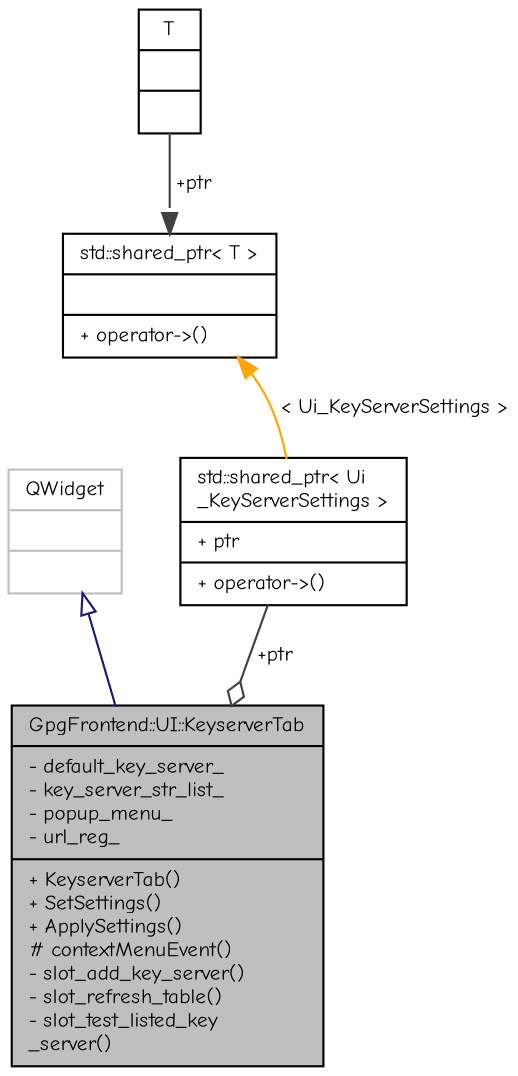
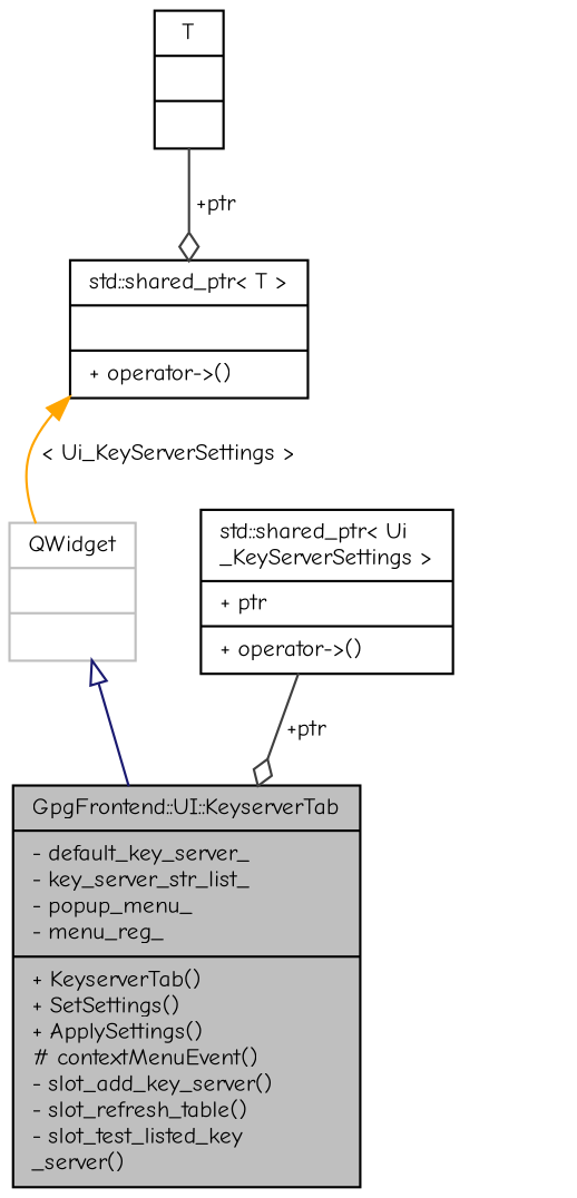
  digraph {
    fontname="Comic Neue"
    node [color=black fillcolor=white fontname="Comic Neue" fontsize=10 shape=record style=filled]
    edge [color=grey25 fontname="Comic Neue" fontsize=10 labelfontname=Helvetica labelfontsize=10 style=solid]
-   n1 [fillcolor=grey75 fontcolor=black height=0.2 label="{GpgFrontend::UI::KeyserverTab\n|- default_key_server_\l- key_server_str_list_\l- popup_menu_\l- url_reg_\l|+ KeyserverTab()\l+ SetSettings()\l+ ApplySettings()\l# contextMenuEvent()\l- slot_add_key_server()\l- slot_refresh_table()\l- slot_test_listed_key\l_server()\l}" width=0.4]
+   n1 [fillcolor=grey75 fontcolor=black height=0.2 label="{GpgFrontend::UI::KeyserverTab\n|- default_key_server_\l- key_server_str_list_\l- popup_menu_\l- menu_reg_\l|+ KeyserverTab()\l+ SetSettings()\l+ ApplySettings()\l# contextMenuEvent()\l- slot_add_key_server()\l- slot_refresh_table()\l- slot_test_listed_key\l_server()\l}" width=0.4]
    n2 [color=grey75 height=0.2 label="{QWidget\n||}" width=0.4]
    n3 [height=0.2 label="{std::shared_ptr\< Ui\l_KeyServerSettings \>\n|+ ptr\l|+ operator-\>()\l}" width=0.4]
    n4 [height=0.2 label="{std::shared_ptr\< T \>\n||+ operator-\>()\l}" width=0.4]
    n5 [height=0.2 label="{T\n||}" width=0.4]
    n2 -> n1 [arrowtail=onormal color=midnightblue dir=back]
    n3 -> n1 [arrowhead=odiamond label=" +ptr"]
-   n4 -> n3 [color=orange dir=back label=" \< Ui_KeyServerSettings \>"]
-   n5 -> n4 [arrowhead=normal label=" +ptr"]
+   n4 -> n2 [color=orange dir=back label=" \< Ui_KeyServerSettings \>"]
+   n5 -> n4 [arrowhead=odiamond label=" +ptr"]
  }
